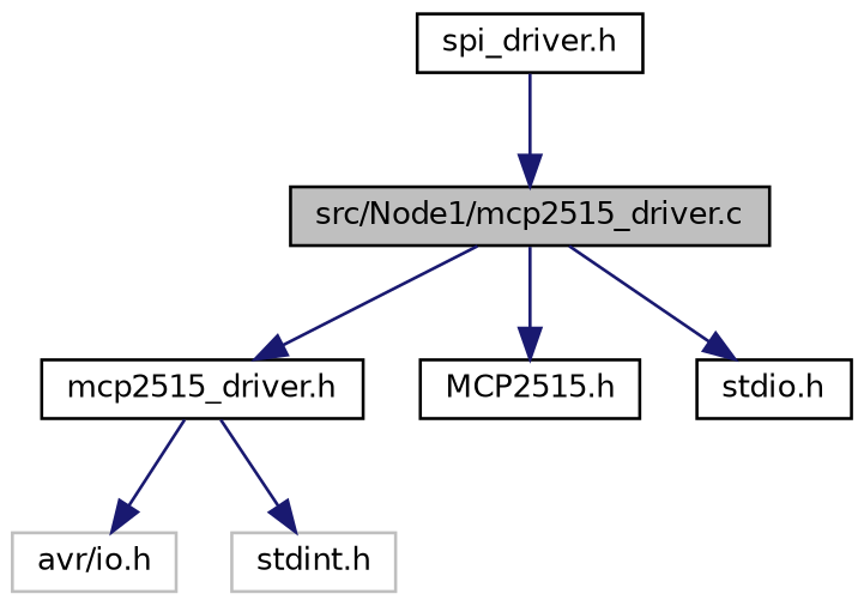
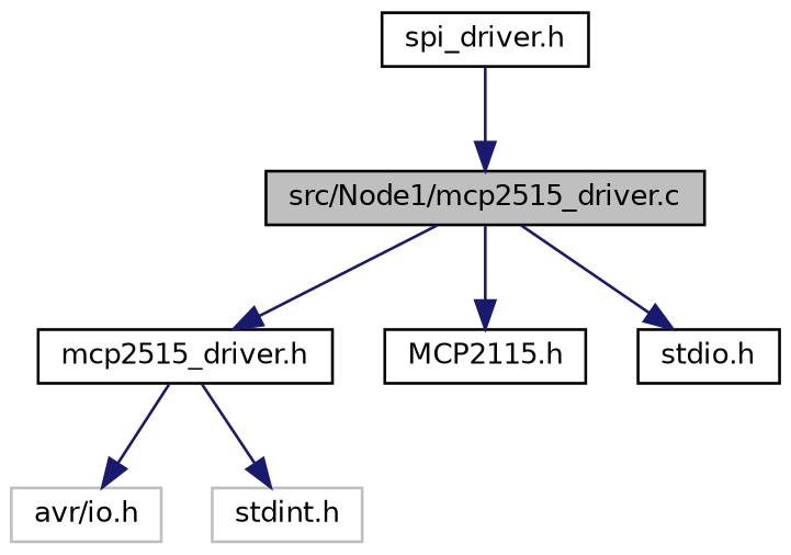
  digraph {
    node [color=black fillcolor=white fontname=Helvetica fontsize=10 shape=record style=filled]
    edge [color=midnightblue fontname=Helvetica fontsize=10 labelfontname=Helvetica labelfontsize=10 style=solid]
    n1 [fillcolor=grey75 fontcolor=black height=0.2 label="src/Node1/mcp2515_driver.c" width=0.4]
    n2 [height=0.2 label="mcp2515_driver.h" width=0.4]
-   n3 [height=0.2 label="MCP2515.h" width=0.4]
+   n3 [height=0.2 label="MCP2115.h" width=0.4]
    n4 [height=0.2 label="stdio.h" width=0.4]
    n5 [color=grey75 height=0.2 label="avr/io.h" width=0.4]
    n6 [color=grey75 height=0.2 label="stdint.h" width=0.4]
    n7 [height=0.2 label="spi_driver.h" width=0.4]
    n1 -> n2
    n1 -> n3
    n1 -> n4
    n2 -> n5
    n2 -> n6
    n7 -> n1
  }
